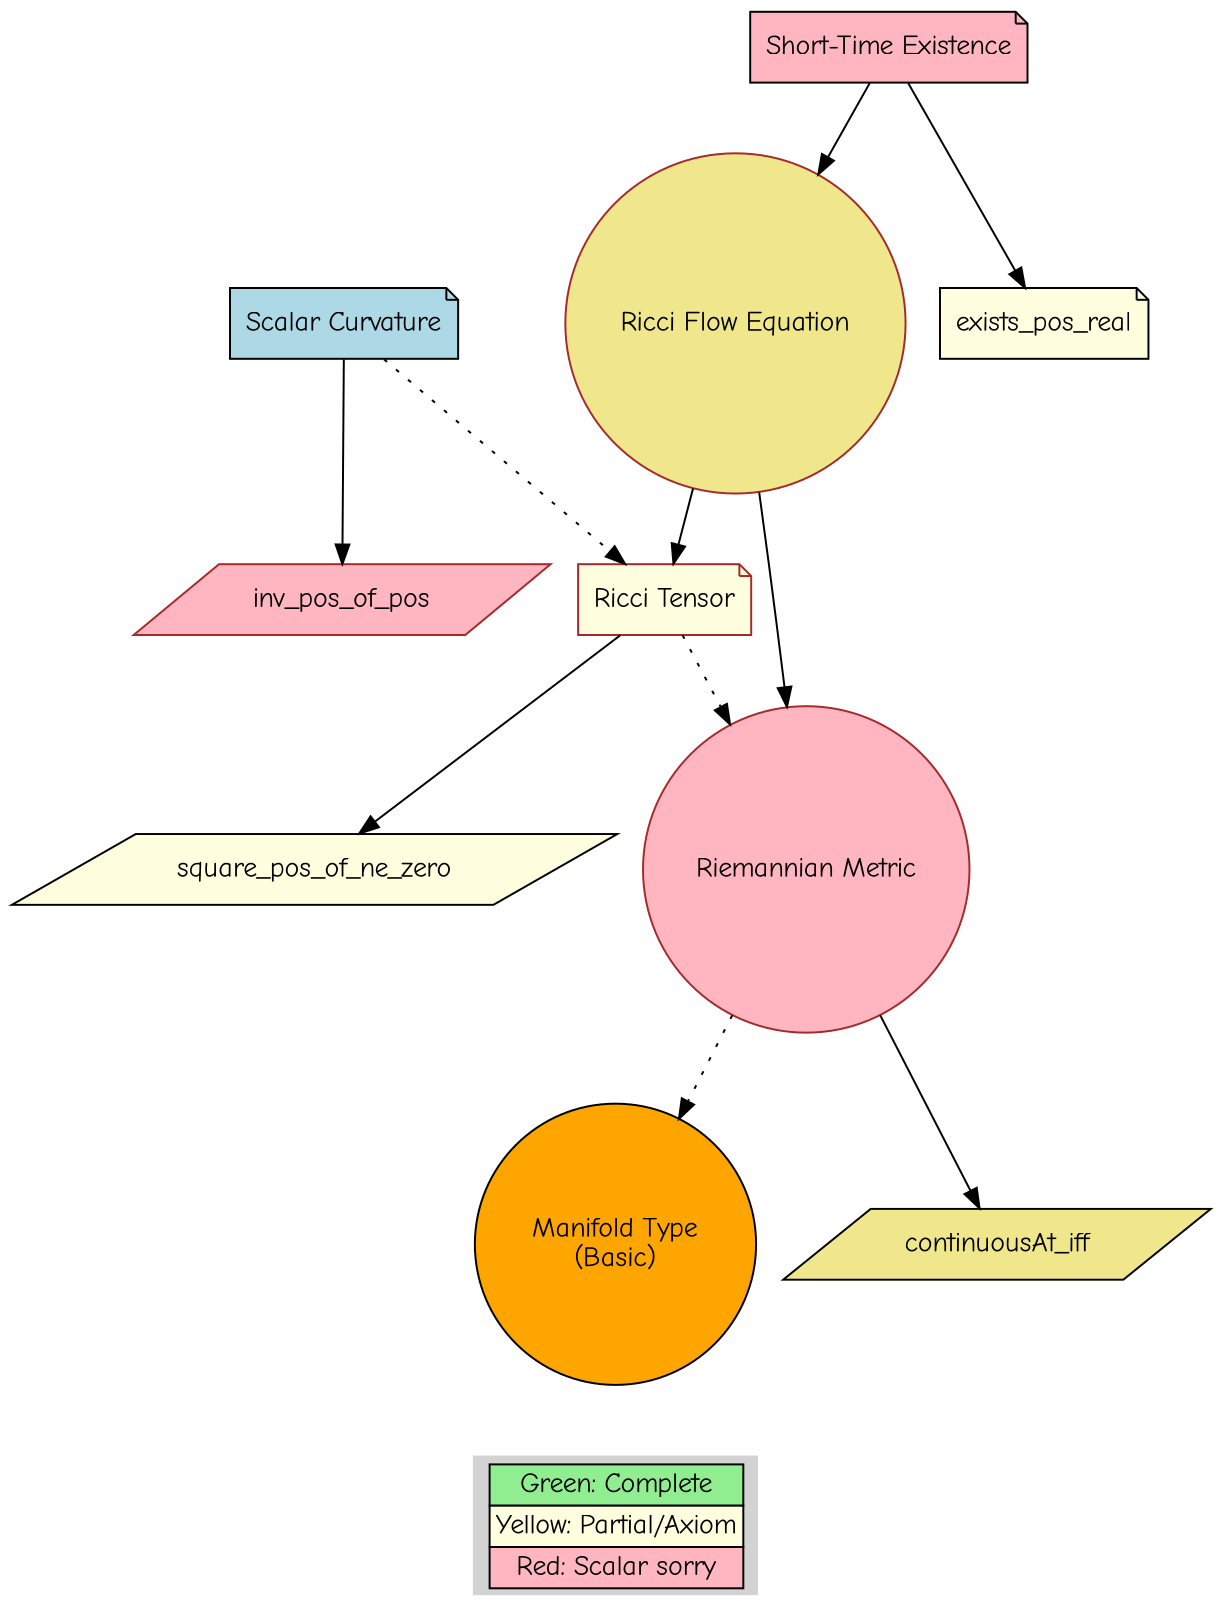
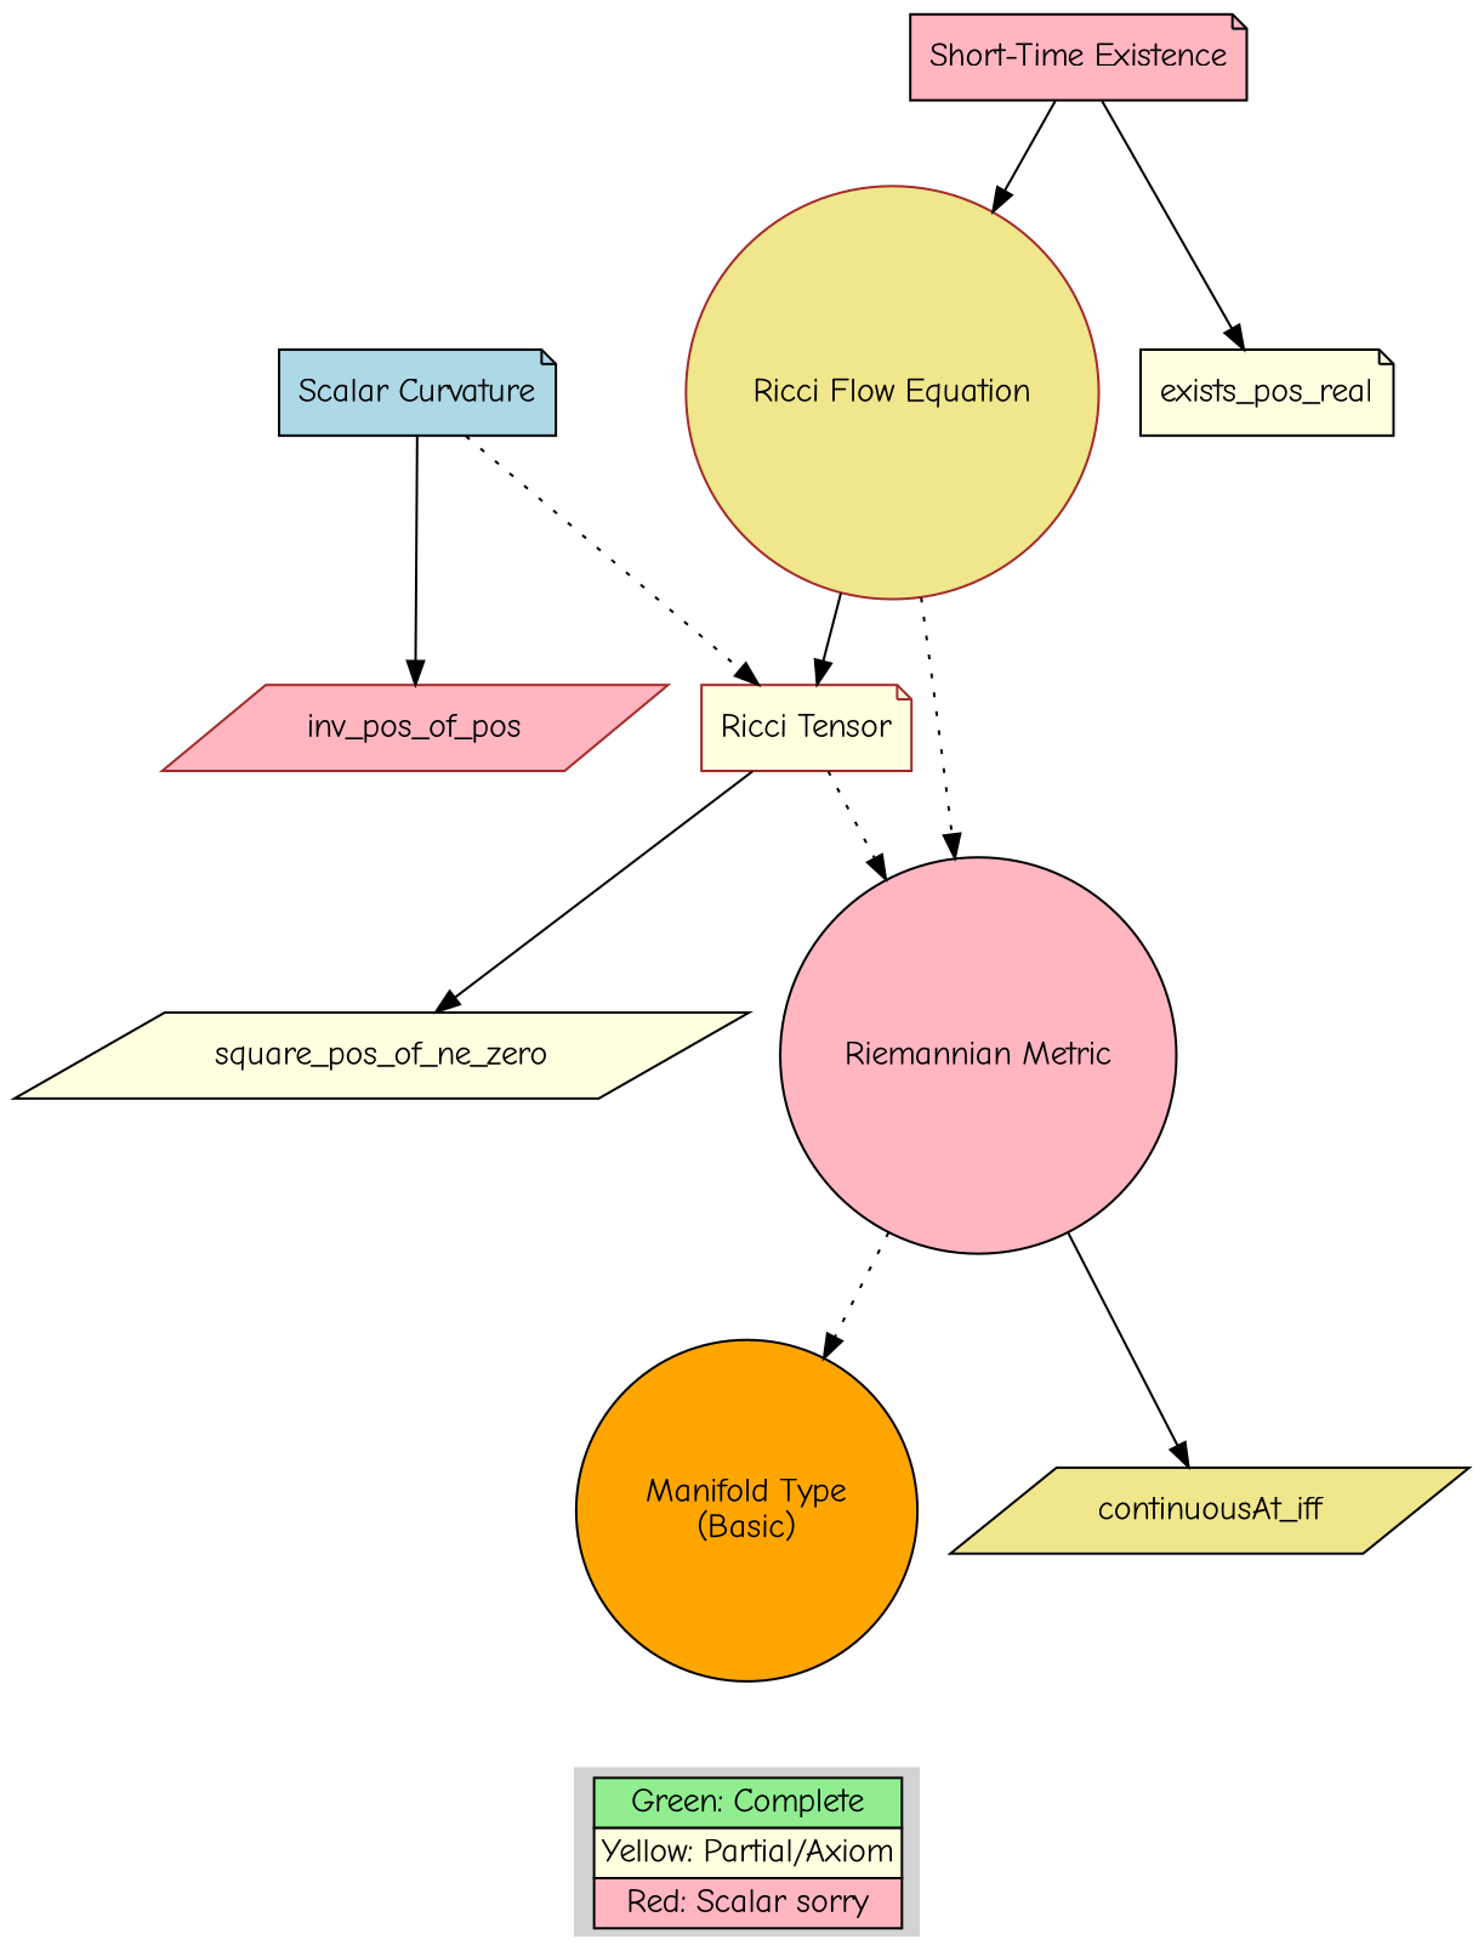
  digraph {
    fontname="Comic Neue"
    rankdir=TB
    node [fontname="Comic Neue" shape=note style=filled color=black fillcolor=lightpink]
    edge [fontname="Comic Neue" style=solid]
    n1 [label=<             <TABLE BORDER="0" CELLBORDER="1" CELLSPACING="0">             <TR><TD BGCOLOR="#90EE90">Green: Complete</TD></TR>             <TR><TD BGCOLOR="#FFFFE0">Yellow: Partial/Axiom</TD></TR>             <TR><TD BGCOLOR="#FFB6C1">Red: Scalar sorry</TD></TR>             </TABLE>         > shape=none color="" fillcolor=""]
    n2 [fillcolor=orange label="Manifold Type\n(Basic)" shape=circle]
-   n3 [color=brown label="Riemannian Metric" shape=circle]
+   n3 [label="Riemannian Metric" shape=circle]
    n4 [fillcolor=khaki label=continuousAt_iff shape=parallelogram]
    n5 [fillcolor=lightyellow label=square_pos_of_ne_zero shape=parallelogram]
    n6 [color=brown fillcolor=lightyellow label="Ricci Tensor"]
    n7 [fillcolor=lightblue label="Scalar Curvature"]
    n8 [color=brown label=inv_pos_of_pos shape=parallelogram]
    n9 [color=brown fillcolor=khaki label="Ricci Flow Equation" shape=circle]
    n10 [label="Short-Time Existence"]
    n11 [fillcolor=lightyellow label=exists_pos_real]
    subgraph sub_1 {
      rank=sink
      n1
    }
    n3 -> n2 [style=dotted]
    n3 -> n4
    n6 -> n3 [style=dotted]
    n6 -> n5
    n7 -> n6 [style=dotted]
    n7 -> n8
-   n9 -> n3
+   n9 -> n3 [style=dotted]
    n9 -> n6
    n10 -> n9
    n10 -> n11
  }
